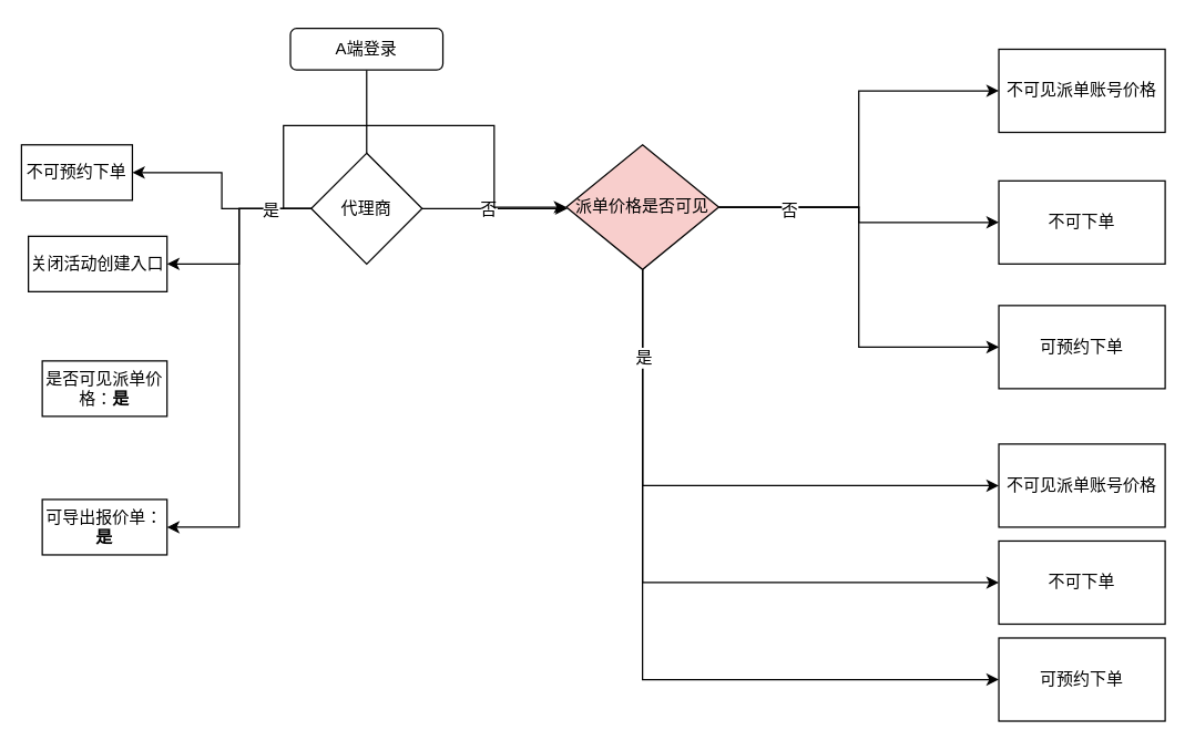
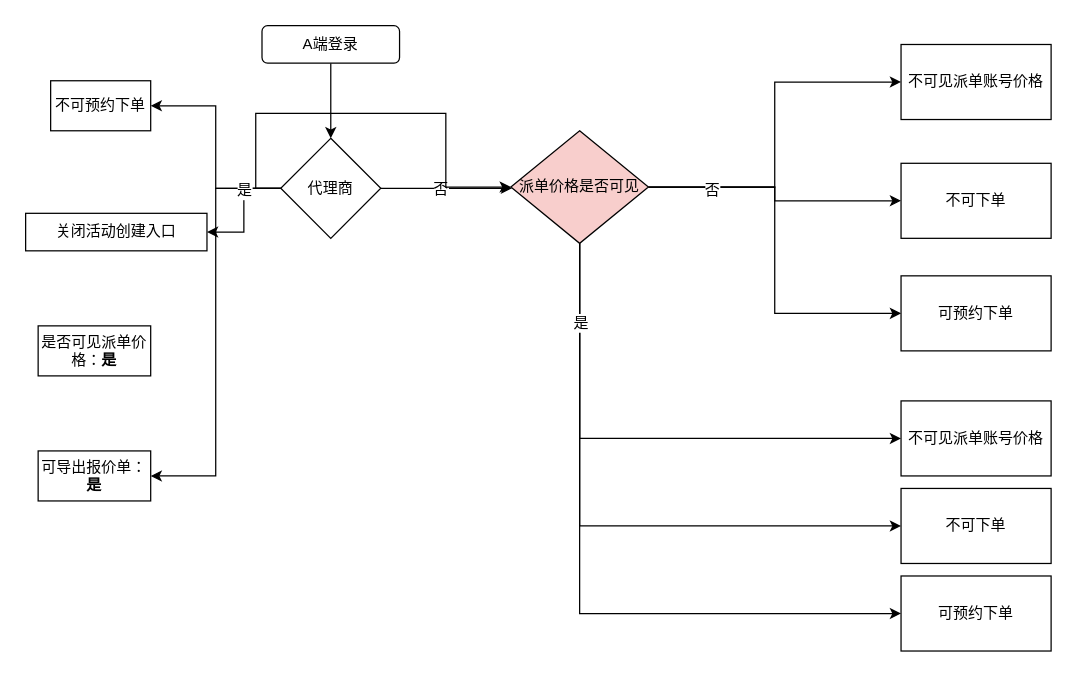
  <mxCell id="0" />
  <mxCell id="1" parent="0" />
- <mxCell id="2" style="edgeStyle=orthogonalEdgeStyle;rounded=0;orthogonalLoop=1;jettySize=auto;html=1;exitX=0.5;exitY=1;exitDx=0;exitDy=0;entryX=0.5;entryY=0;entryDx=0;entryDy=0;endArrow=none;" edge="1" parent="1" source="3" target="11"><mxGeometry relative="1" as="geometry" /></mxCell>
+ <mxCell id="2" style="edgeStyle=orthogonalEdgeStyle;rounded=0;orthogonalLoop=1;jettySize=auto;html=1;exitX=0.5;exitY=1;exitDx=0;exitDy=0;entryX=0.5;entryY=0;entryDx=0;entryDy=0;" edge="1" parent="1" source="3" target="11"><mxGeometry relative="1" as="geometry" /></mxCell>
  <mxCell id="3" value="A端登录" style="rounded=1;whiteSpace=wrap;html=1;" vertex="1" parent="1"><mxGeometry x="209" y="20" width="110" height="30" as="geometry" /></mxCell>
  <mxCell id="4" style="edgeStyle=orthogonalEdgeStyle;rounded=0;orthogonalLoop=1;jettySize=auto;html=1;exitX=1;exitY=0.5;exitDx=0;exitDy=0;entryX=0;entryY=0.5;entryDx=0;entryDy=0;" edge="1" parent="1" source="11"><mxGeometry relative="1" as="geometry"><mxPoint x="409" y="150" as="targetPoint" /></mxGeometry></mxCell>
  <mxCell id="5" value="否" style="text;html=1;resizable=0;points=[];align=center;verticalAlign=middle;labelBackgroundColor=#ffffff;" vertex="1" connectable="0" parent="4"><mxGeometry x="-0.105" relative="1" as="geometry"><mxPoint as="offset" /></mxGeometry></mxCell>
  <mxCell id="6" style="edgeStyle=orthogonalEdgeStyle;rounded=0;orthogonalLoop=1;jettySize=auto;html=1;exitX=0;exitY=0.5;exitDx=0;exitDy=0;entryX=1;entryY=0.5;entryDx=0;entryDy=0;" edge="1" parent="1" source="11" target="12"><mxGeometry relative="1" as="geometry" /></mxCell>
  <mxCell id="7" style="edgeStyle=orthogonalEdgeStyle;rounded=0;orthogonalLoop=1;jettySize=auto;html=1;exitX=0;exitY=0.5;exitDx=0;exitDy=0;entryX=1;entryY=0.5;entryDx=0;entryDy=0;" edge="1" parent="1" source="11" target="22"><mxGeometry relative="1" as="geometry" /></mxCell>
  <mxCell id="8" style="edgeStyle=orthogonalEdgeStyle;rounded=0;orthogonalLoop=1;jettySize=auto;html=1;exitX=0;exitY=0.5;exitDx=0;exitDy=0;" edge="1" parent="1" source="11" target="21"><mxGeometry relative="1" as="geometry" /></mxCell>
  <mxCell id="9" style="edgeStyle=orthogonalEdgeStyle;rounded=0;orthogonalLoop=1;jettySize=auto;html=1;exitX=0;exitY=0.5;exitDx=0;exitDy=0;entryX=1;entryY=0.5;entryDx=0;entryDy=0;" edge="1" parent="1" source="11" target="24"><mxGeometry relative="1" as="geometry" /></mxCell>
  <mxCell id="10" value="是" style="text;html=1;resizable=0;points=[];align=center;verticalAlign=middle;labelBackgroundColor=#ffffff;" vertex="1" connectable="0" parent="9"><mxGeometry x="-0.82" y="1" relative="1" as="geometry"><mxPoint as="offset" /></mxGeometry></mxCell>
  <mxCell id="11" value="代理商" style="rhombus;whiteSpace=wrap;html=1;" vertex="1" parent="1"><mxGeometry x="224" y="110" width="80" height="80" as="geometry" /></mxCell>
- <mxCell id="12" value="不可预约下单" style="rounded=0;whiteSpace=wrap;html=1;" vertex="1" parent="1"><mxGeometry x="15" y="104" width="80" height="40" as="geometry" /></mxCell>
+ <mxCell id="12" value="不可预约下单" style="rounded=0;whiteSpace=wrap;html=1;" vertex="1" parent="1"><mxGeometry x="40" y="64" width="80" height="40" as="geometry" /></mxCell>
  <mxCell id="13" value="" style="edgeStyle=orthogonalEdgeStyle;rounded=0;orthogonalLoop=1;jettySize=auto;html=1;exitX=0.5;exitY=1;exitDx=0;exitDy=0;entryX=0;entryY=0.5;entryDx=0;entryDy=0;" edge="1" parent="1" source="21" target="30"><mxGeometry relative="1" as="geometry"><mxPoint x="463" y="370" as="targetPoint" /></mxGeometry></mxCell>
  <mxCell id="14" value="" style="edgeStyle=orthogonalEdgeStyle;rounded=0;orthogonalLoop=1;jettySize=auto;html=1;exitX=1;exitY=0.5;exitDx=0;exitDy=0;entryX=0;entryY=0.5;entryDx=0;entryDy=0;" edge="1" parent="1" source="21" target="25"><mxGeometry relative="1" as="geometry" /></mxCell>
  <mxCell id="15" style="edgeStyle=orthogonalEdgeStyle;rounded=0;orthogonalLoop=1;jettySize=auto;html=1;exitX=1;exitY=0.5;exitDx=0;exitDy=0;entryX=0;entryY=0.5;entryDx=0;entryDy=0;" edge="1" parent="1" source="21" target="26"><mxGeometry relative="1" as="geometry" /></mxCell>
  <mxCell id="16" style="edgeStyle=orthogonalEdgeStyle;rounded=0;orthogonalLoop=1;jettySize=auto;html=1;exitX=1;exitY=0.5;exitDx=0;exitDy=0;entryX=0;entryY=0.5;entryDx=0;entryDy=0;" edge="1" parent="1" source="21" target="27"><mxGeometry relative="1" as="geometry" /></mxCell>
  <mxCell id="17" value="否" style="text;html=1;resizable=0;points=[];align=center;verticalAlign=middle;labelBackgroundColor=#ffffff;" vertex="1" connectable="0" parent="16"><mxGeometry x="-0.67" y="-2" relative="1" as="geometry"><mxPoint as="offset" /></mxGeometry></mxCell>
  <mxCell id="18" style="edgeStyle=orthogonalEdgeStyle;rounded=0;orthogonalLoop=1;jettySize=auto;html=1;exitX=0.5;exitY=1;exitDx=0;exitDy=0;entryX=0;entryY=0.5;entryDx=0;entryDy=0;" edge="1" parent="1" source="21" target="28"><mxGeometry relative="1" as="geometry" /></mxCell>
  <mxCell id="19" style="edgeStyle=orthogonalEdgeStyle;rounded=0;orthogonalLoop=1;jettySize=auto;html=1;exitX=0.5;exitY=1;exitDx=0;exitDy=0;entryX=0;entryY=0.5;entryDx=0;entryDy=0;" edge="1" parent="1" source="21" target="29"><mxGeometry relative="1" as="geometry" /></mxCell>
  <mxCell id="20" value="是" style="text;html=1;resizable=0;points=[];align=center;verticalAlign=middle;labelBackgroundColor=#ffffff;" vertex="1" connectable="0" parent="19"><mxGeometry x="-0.772" relative="1" as="geometry"><mxPoint as="offset" /></mxGeometry></mxCell>
  <mxCell id="21" value="&lt;span&gt;派单价格是否可见&lt;/span&gt;" style="rhombus;whiteSpace=wrap;html=1;fillColor=#f8cecc;" vertex="1" parent="1"><mxGeometry x="408" y="104" width="110" height="90" as="geometry" /></mxCell>
- <mxCell id="22" value="关闭活动创建入口" style="rounded=0;whiteSpace=wrap;html=1;" vertex="1" parent="1"><mxGeometry x="20" y="170" width="100" height="40" as="geometry" /></mxCell>
+ <mxCell id="22" value="关闭活动创建入口" style="rounded=0;whiteSpace=wrap;html=1;" vertex="1" parent="1"><mxGeometry x="20" y="170" width="145" height="30" as="geometry" /></mxCell>
  <mxCell id="23" value="是否可见派单价格：&lt;b&gt;是&lt;/b&gt;" style="rounded=0;whiteSpace=wrap;html=1;" vertex="1" parent="1"><mxGeometry x="30" y="260" width="90" height="40" as="geometry" /></mxCell>
  <mxCell id="24" value="可导出报价单：&lt;b&gt;是&lt;/b&gt;" style="rounded=0;whiteSpace=wrap;html=1;" vertex="1" parent="1"><mxGeometry x="30" y="360" width="90" height="40" as="geometry" /></mxCell>
  <mxCell id="25" value="不可见派单账号价格" style="rounded=0;whiteSpace=wrap;html=1;" vertex="1" parent="1"><mxGeometry x="720" y="35" width="120" height="60" as="geometry" /></mxCell>
  <mxCell id="26" value="不可下单" style="rounded=0;whiteSpace=wrap;html=1;" vertex="1" parent="1"><mxGeometry x="720" y="130" width="120" height="60" as="geometry" /></mxCell>
  <mxCell id="27" value="可预约下单" style="rounded=0;whiteSpace=wrap;html=1;" vertex="1" parent="1"><mxGeometry x="720" y="220" width="120" height="60" as="geometry" /></mxCell>
  <mxCell id="28" value="不可下单" style="rounded=0;whiteSpace=wrap;html=1;" vertex="1" parent="1"><mxGeometry x="720" y="390" width="120" height="60" as="geometry" /></mxCell>
  <mxCell id="29" value="可预约下单" style="rounded=0;whiteSpace=wrap;html=1;" vertex="1" parent="1"><mxGeometry x="720" y="460" width="120" height="60" as="geometry" /></mxCell>
  <mxCell id="30" value="不可见派单账号价格" style="rounded=0;whiteSpace=wrap;html=1;" vertex="1" parent="1"><mxGeometry x="720" y="320" width="120" height="60" as="geometry" /></mxCell>
